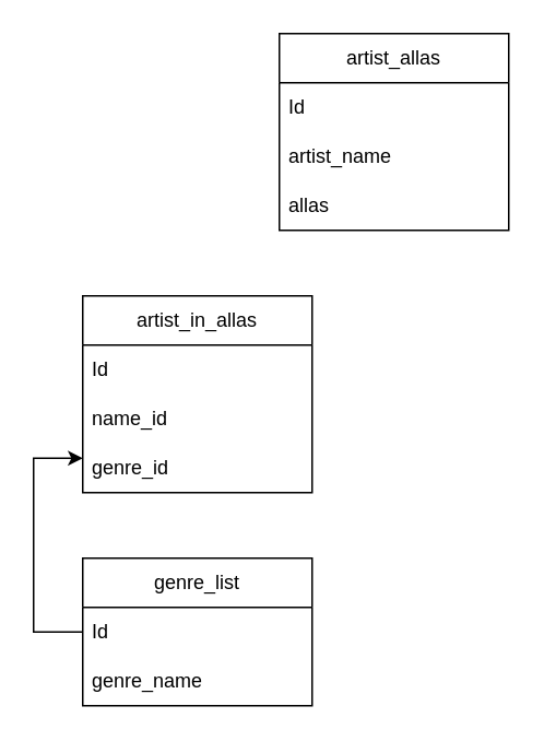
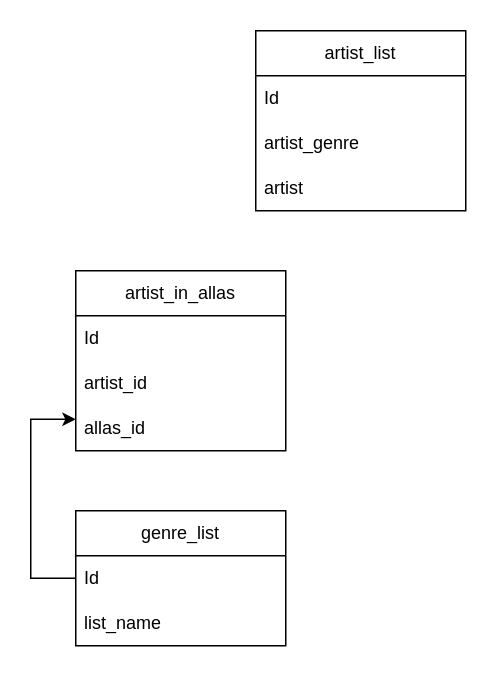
  <mxCell id="0" />
  <mxCell id="1" parent="0" />
- <mxCell id="2" value="artist_allas" style="swimlane;fontStyle=0;childLayout=stackLayout;horizontal=1;startSize=30;horizontalStack=0;resizeParent=1;resizeParentMax=0;resizeLast=0;collapsible=1;marginBottom=0;whiteSpace=wrap;html=1;" vertex="1" parent="1"><mxGeometry x="170" y="20" width="140" height="120" as="geometry" /></mxCell>
+ <mxCell id="2" value="artist_list" style="swimlane;fontStyle=0;childLayout=stackLayout;horizontal=1;startSize=30;horizontalStack=0;resizeParent=1;resizeParentMax=0;resizeLast=0;collapsible=1;marginBottom=0;whiteSpace=wrap;html=1;" vertex="1" parent="1"><mxGeometry x="170" y="20" width="140" height="120" as="geometry" /></mxCell>
  <mxCell id="3" value="Id" style="text;strokeColor=none;fillColor=none;align=left;verticalAlign=middle;spacingLeft=4;spacingRight=4;overflow=hidden;points=[[0,0.5],[1,0.5]];portConstraint=eastwest;rotatable=0;whiteSpace=wrap;html=1;" vertex="1" parent="2"><mxGeometry y="30" width="140" height="30" as="geometry" /></mxCell>
- <mxCell id="4" value="artist_name" style="text;strokeColor=none;fillColor=none;align=left;verticalAlign=middle;spacingLeft=4;spacingRight=4;overflow=hidden;points=[[0,0.5],[1,0.5]];portConstraint=eastwest;rotatable=0;whiteSpace=wrap;html=1;" vertex="1" parent="2"><mxGeometry y="60" width="140" height="30" as="geometry" /></mxCell>
- <mxCell id="5" value="allas" style="text;strokeColor=none;fillColor=none;align=left;verticalAlign=middle;spacingLeft=4;spacingRight=4;overflow=hidden;points=[[0,0.5],[1,0.5]];portConstraint=eastwest;rotatable=0;whiteSpace=wrap;html=1;" vertex="1" parent="2"><mxGeometry y="90" width="140" height="30" as="geometry" /></mxCell>
+ <mxCell id="4" value="artist_genre" style="text;strokeColor=none;fillColor=none;align=left;verticalAlign=middle;spacingLeft=4;spacingRight=4;overflow=hidden;points=[[0,0.5],[1,0.5]];portConstraint=eastwest;rotatable=0;whiteSpace=wrap;html=1;" vertex="1" parent="2"><mxGeometry y="60" width="140" height="30" as="geometry" /></mxCell>
+ <mxCell id="5" value="artist" style="text;strokeColor=none;fillColor=none;align=left;verticalAlign=middle;spacingLeft=4;spacingRight=4;overflow=hidden;points=[[0,0.5],[1,0.5]];portConstraint=eastwest;rotatable=0;whiteSpace=wrap;html=1;" vertex="1" parent="2"><mxGeometry y="90" width="140" height="30" as="geometry" /></mxCell>
  <mxCell id="6" value="artist_in_allas" style="swimlane;fontStyle=0;childLayout=stackLayout;horizontal=1;startSize=30;horizontalStack=0;resizeParent=1;resizeParentMax=0;resizeLast=0;collapsible=1;marginBottom=0;whiteSpace=wrap;html=1;" vertex="1" parent="1"><mxGeometry x="50" y="180" width="140" height="120" as="geometry" /></mxCell>
  <mxCell id="7" value="Id" style="text;strokeColor=none;fillColor=none;align=left;verticalAlign=middle;spacingLeft=4;spacingRight=4;overflow=hidden;points=[[0,0.5],[1,0.5]];portConstraint=eastwest;rotatable=0;whiteSpace=wrap;html=1;" vertex="1" parent="6"><mxGeometry y="30" width="140" height="30" as="geometry" /></mxCell>
- <mxCell id="8" value="name_id" style="text;strokeColor=none;fillColor=none;align=left;verticalAlign=middle;spacingLeft=4;spacingRight=4;overflow=hidden;points=[[0,0.5],[1,0.5]];portConstraint=eastwest;rotatable=0;whiteSpace=wrap;html=1;" vertex="1" parent="6"><mxGeometry y="60" width="140" height="30" as="geometry" /></mxCell>
- <mxCell id="9" value="genre_id" style="text;strokeColor=none;fillColor=none;align=left;verticalAlign=middle;spacingLeft=4;spacingRight=4;overflow=hidden;points=[[0,0.5],[1,0.5]];portConstraint=eastwest;rotatable=0;whiteSpace=wrap;html=1;" vertex="1" parent="6"><mxGeometry y="90" width="140" height="30" as="geometry" /></mxCell>
+ <mxCell id="8" value="artist_id" style="text;strokeColor=none;fillColor=none;align=left;verticalAlign=middle;spacingLeft=4;spacingRight=4;overflow=hidden;points=[[0,0.5],[1,0.5]];portConstraint=eastwest;rotatable=0;whiteSpace=wrap;html=1;" vertex="1" parent="6"><mxGeometry y="60" width="140" height="30" as="geometry" /></mxCell>
+ <mxCell id="9" value="allas_id" style="text;strokeColor=none;fillColor=none;align=left;verticalAlign=middle;spacingLeft=4;spacingRight=4;overflow=hidden;points=[[0,0.5],[1,0.5]];portConstraint=eastwest;rotatable=0;whiteSpace=wrap;html=1;" vertex="1" parent="6"><mxGeometry y="90" width="140" height="30" as="geometry" /></mxCell>
  <mxCell id="10" value="genre_list" style="swimlane;fontStyle=0;childLayout=stackLayout;horizontal=1;startSize=30;horizontalStack=0;resizeParent=1;resizeParentMax=0;resizeLast=0;collapsible=1;marginBottom=0;whiteSpace=wrap;html=1;" vertex="1" parent="1"><mxGeometry x="50" y="340" width="140" height="90" as="geometry" /></mxCell>
  <mxCell id="11" value="Id" style="text;strokeColor=none;fillColor=none;align=left;verticalAlign=middle;spacingLeft=4;spacingRight=4;overflow=hidden;points=[[0,0.5],[1,0.5]];portConstraint=eastwest;rotatable=0;whiteSpace=wrap;html=1;" vertex="1" parent="10"><mxGeometry y="30" width="140" height="30" as="geometry" /></mxCell>
- <mxCell id="12" value="genre_name" style="text;strokeColor=none;fillColor=none;align=left;verticalAlign=middle;spacingLeft=4;spacingRight=4;overflow=hidden;points=[[0,0.5],[1,0.5]];portConstraint=eastwest;rotatable=0;whiteSpace=wrap;html=1;" vertex="1" parent="10"><mxGeometry y="60" width="140" height="30" as="geometry" /></mxCell>
+ <mxCell id="12" value="list_name" style="text;strokeColor=none;fillColor=none;align=left;verticalAlign=middle;spacingLeft=4;spacingRight=4;overflow=hidden;points=[[0,0.5],[1,0.5]];portConstraint=eastwest;rotatable=0;whiteSpace=wrap;html=1;" vertex="1" parent="10"><mxGeometry y="60" width="140" height="30" as="geometry" /></mxCell>
  <mxCell id="13" style="edgeStyle=orthogonalEdgeStyle;rounded=0;orthogonalLoop=1;jettySize=auto;html=1;entryX=0;entryY=0.3;entryDx=0;entryDy=0;entryPerimeter=0;" edge="1" parent="1" source="11" target="9"><mxGeometry relative="1" as="geometry"><mxPoint x="10" y="280" as="targetPoint" /><Array as="points"><mxPoint x="20" y="385" /><mxPoint x="20" y="279" /></Array></mxGeometry></mxCell>
